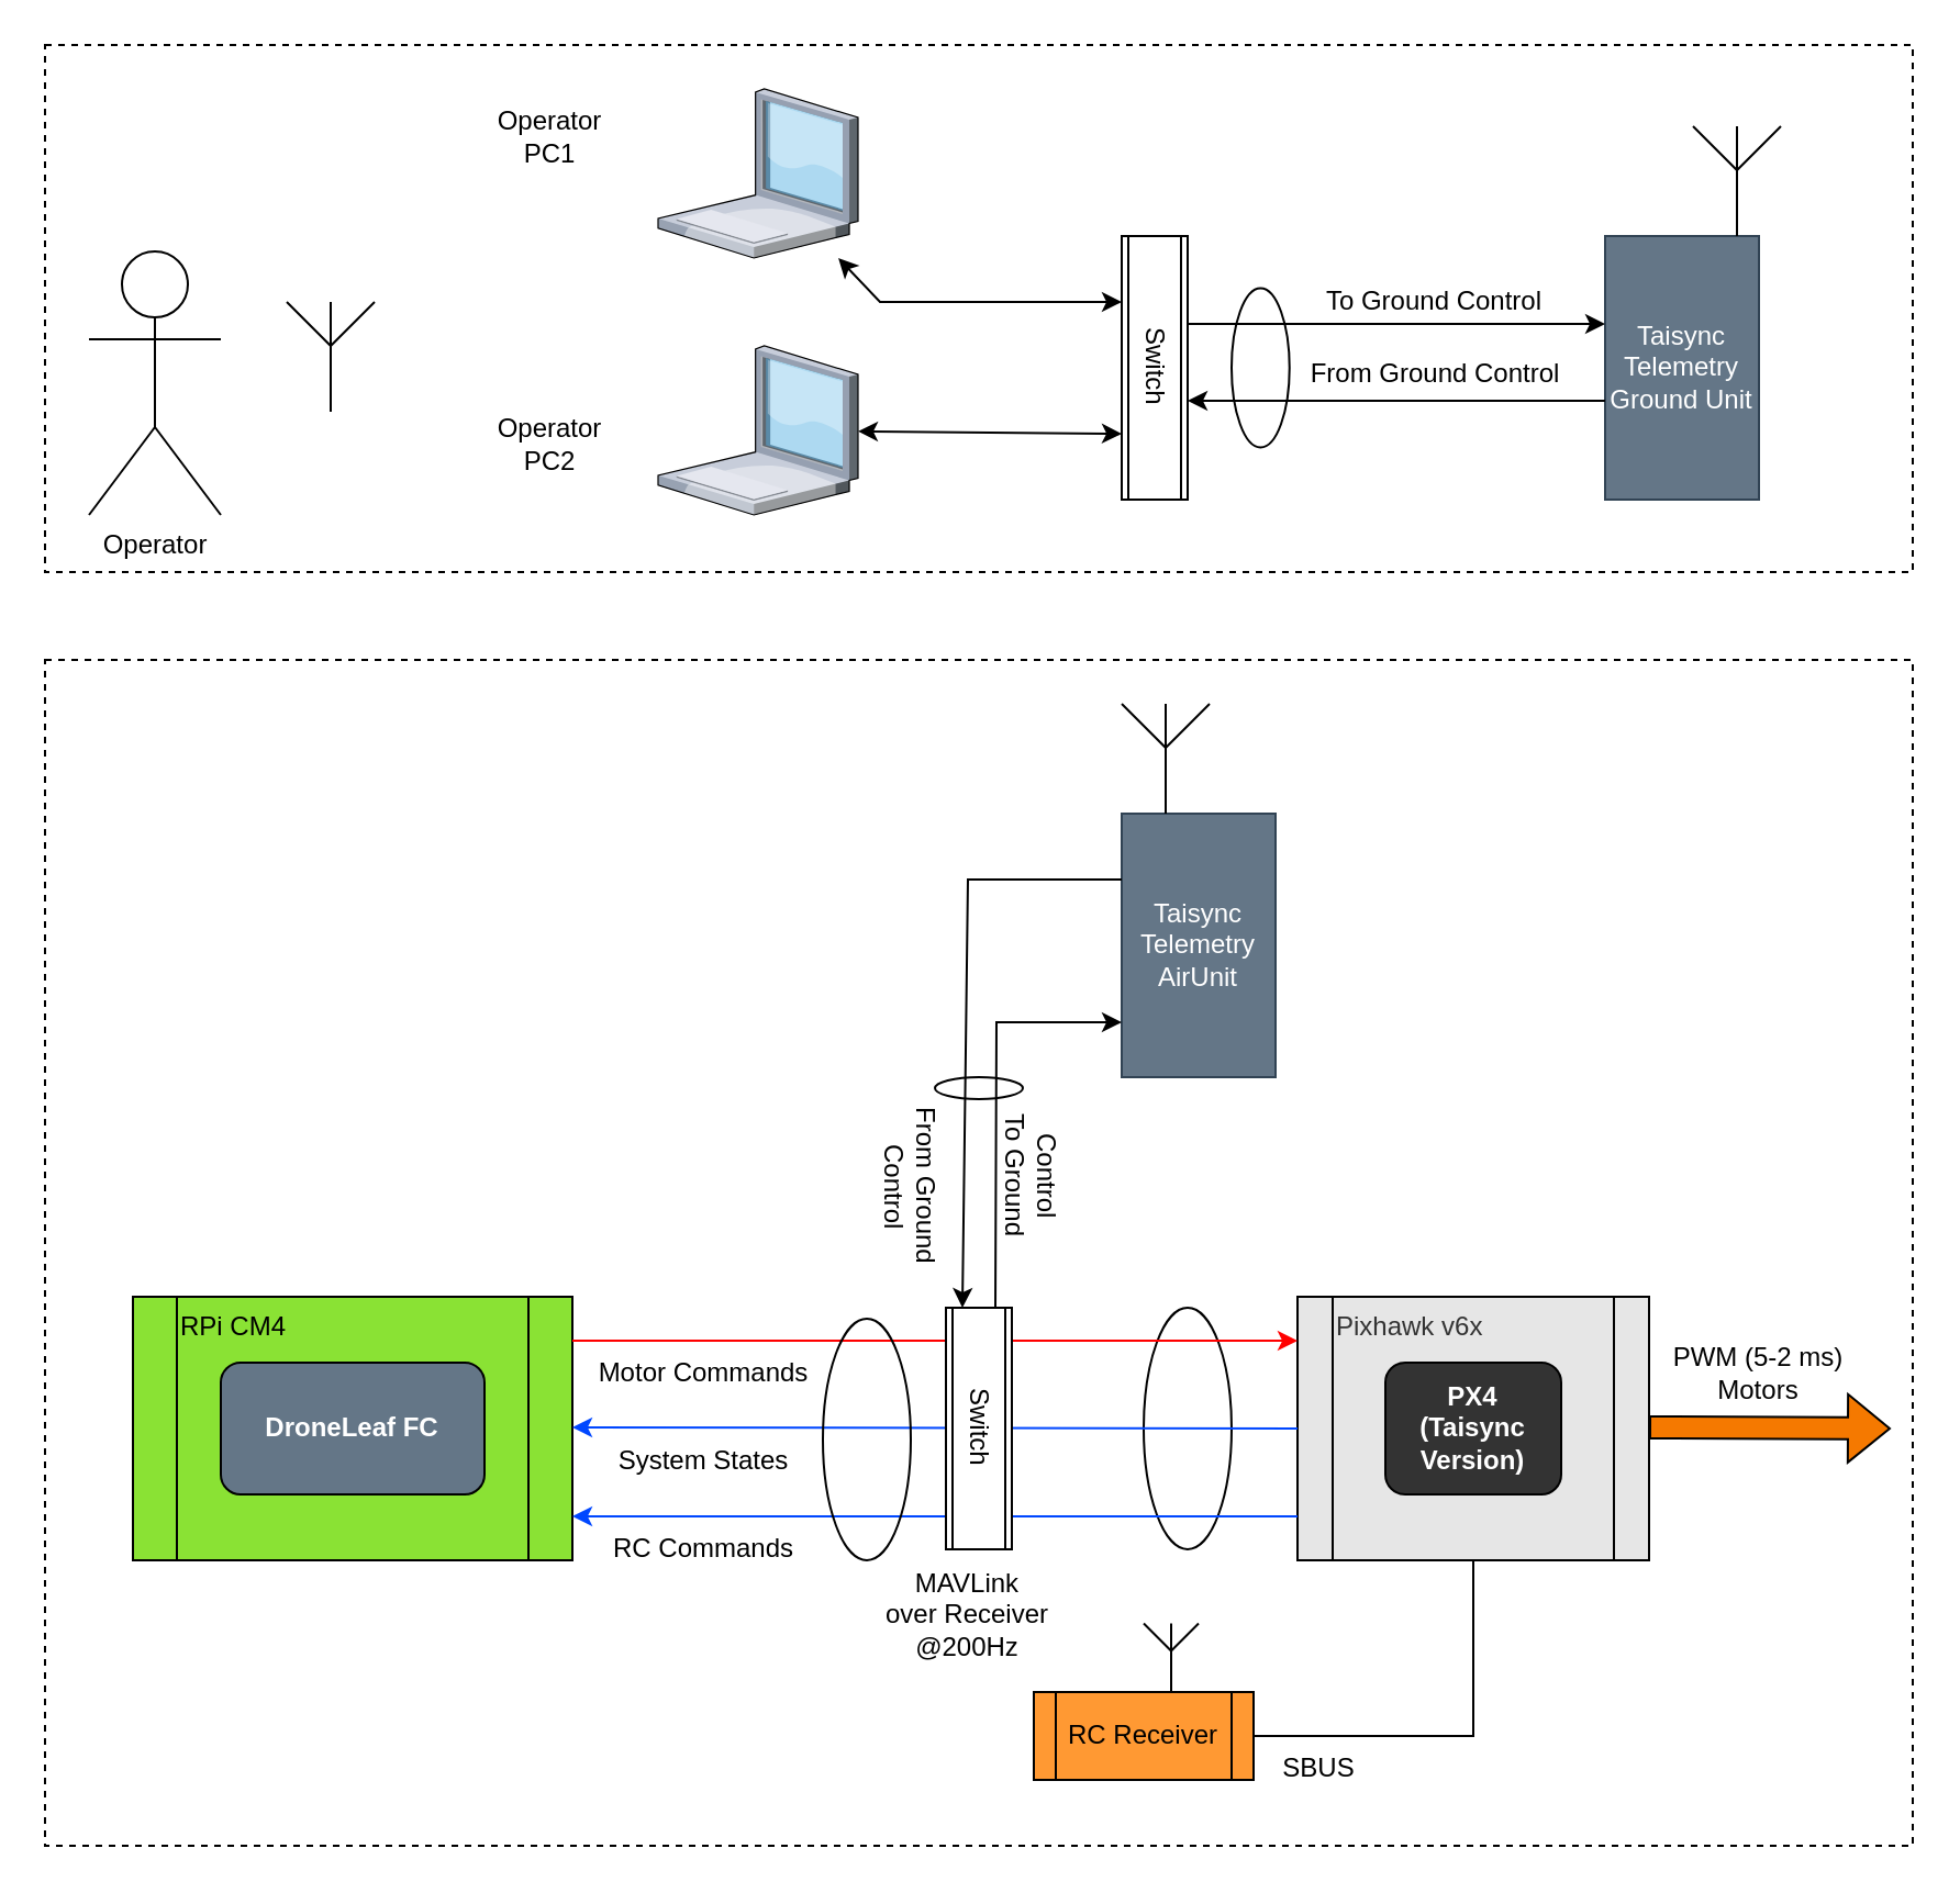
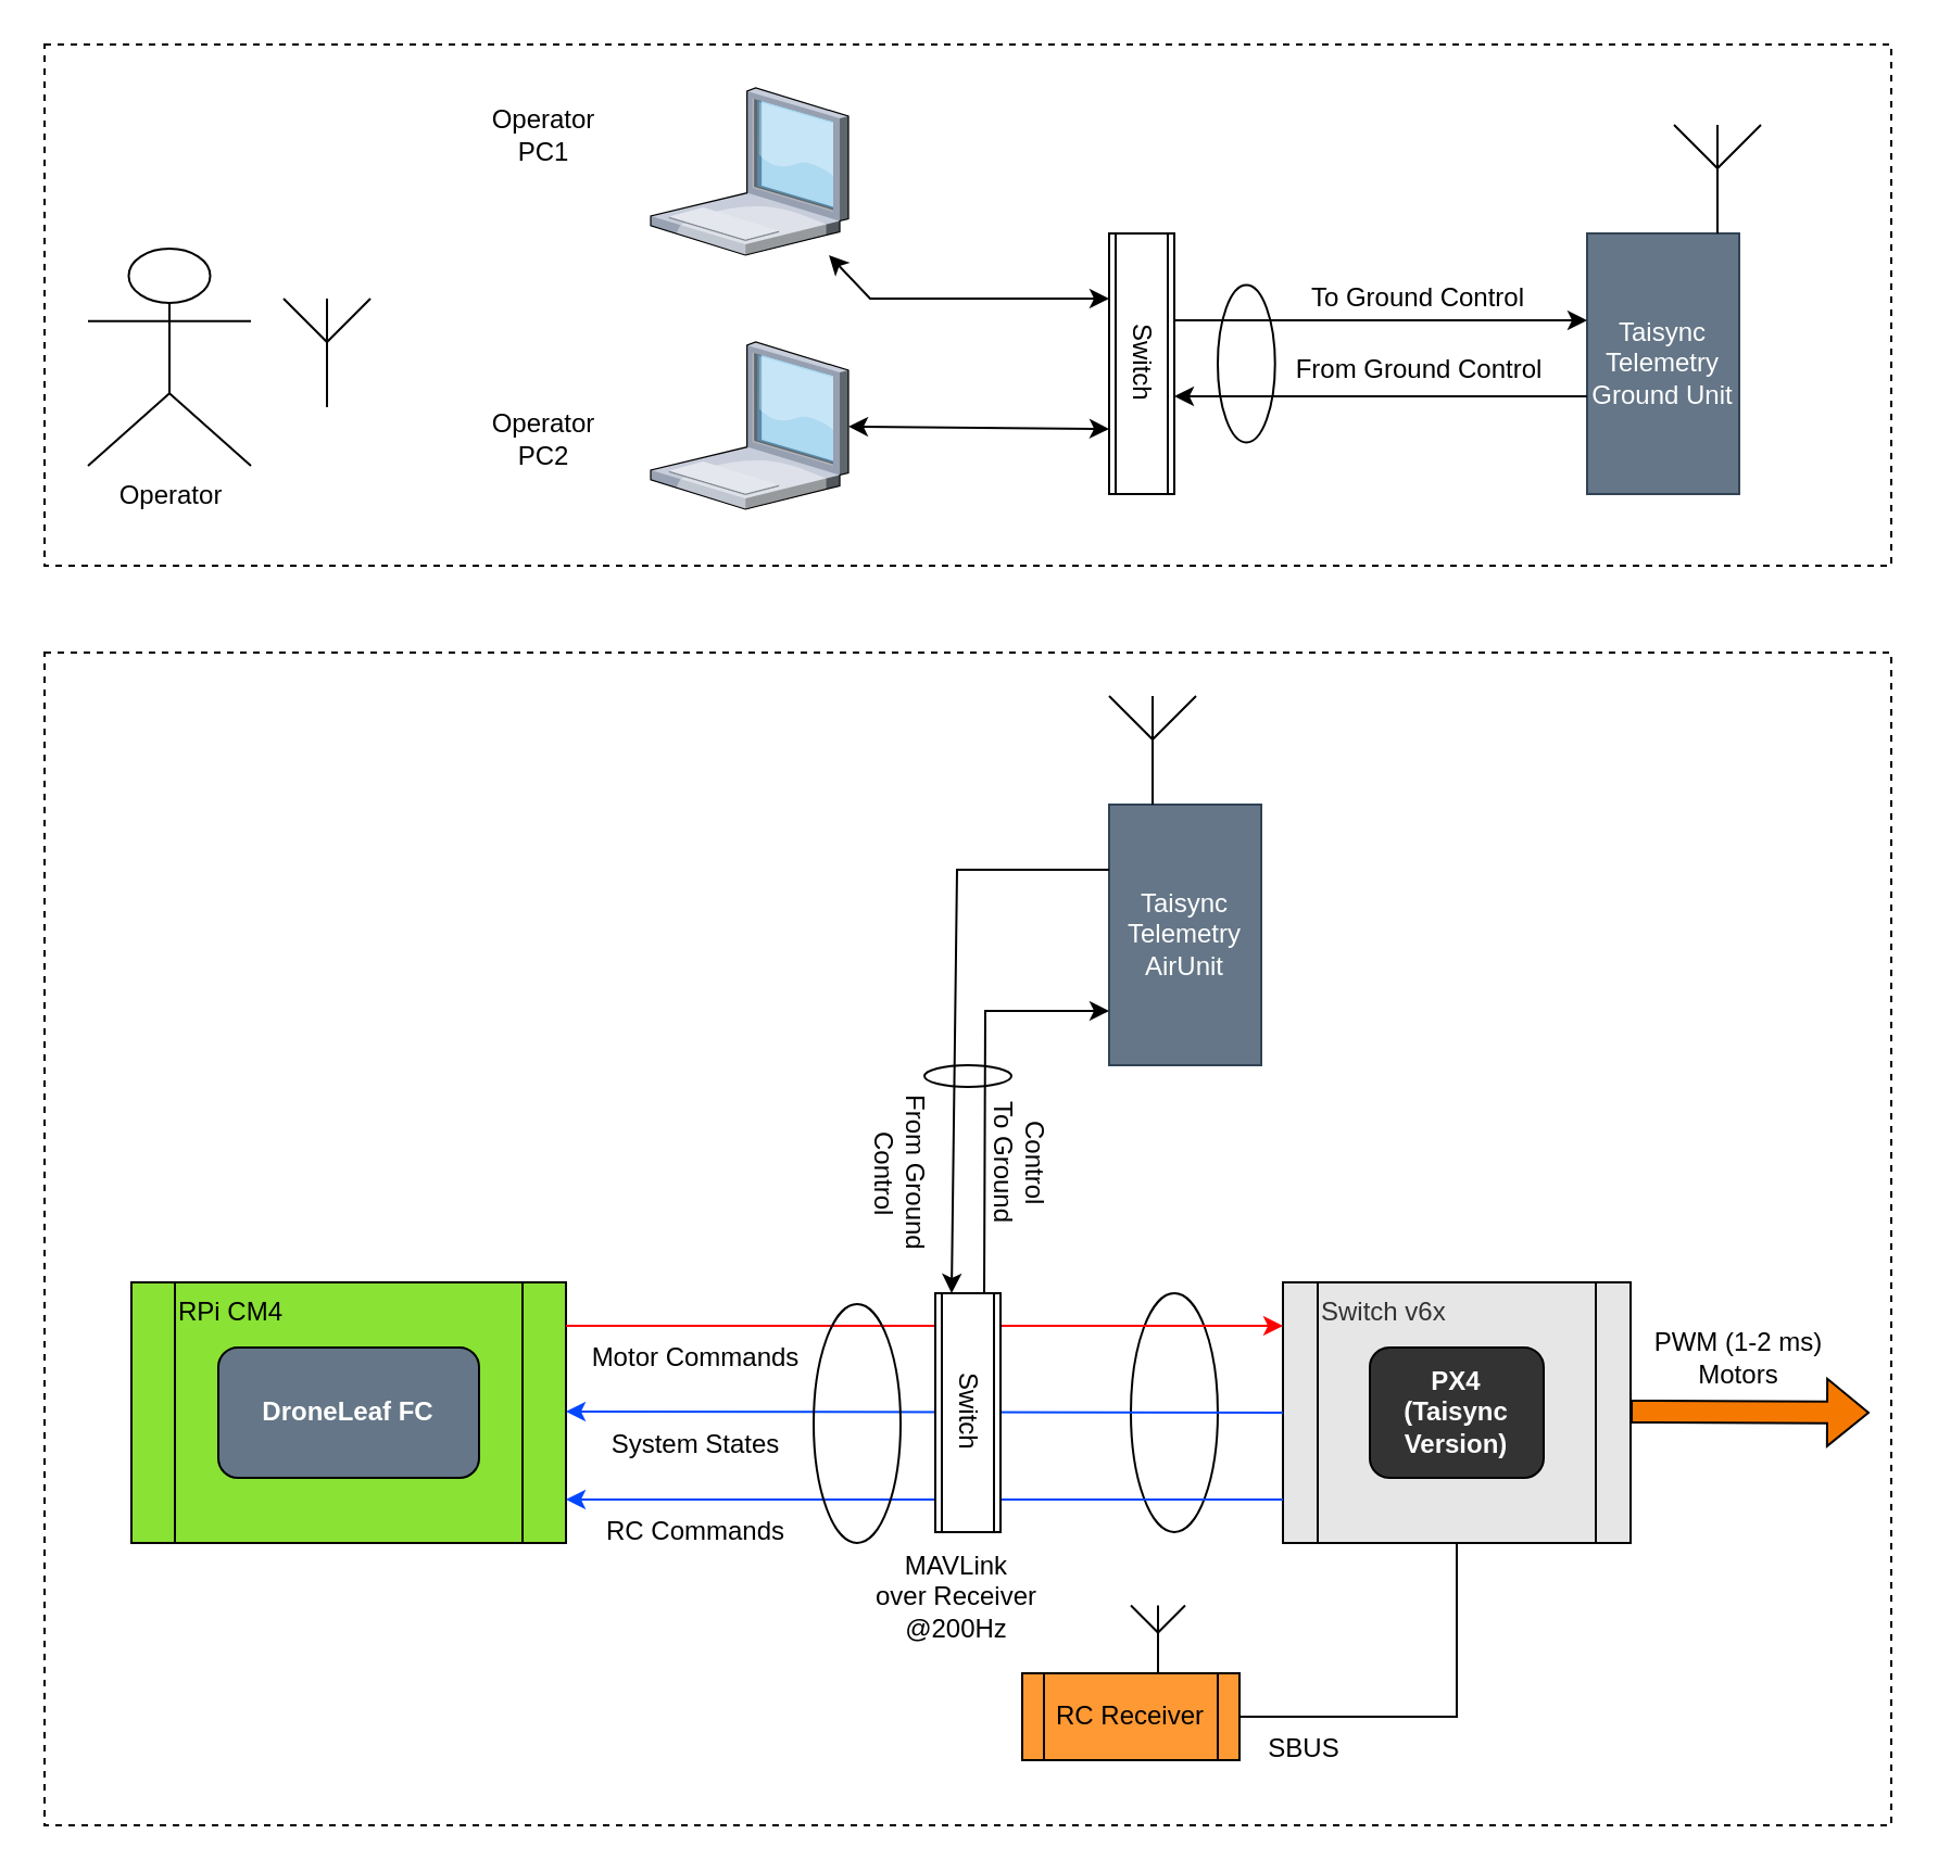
  <mxCell id="0" />
  <mxCell id="1" parent="0" />
  <mxCell id="2" value="" style="rounded=0;whiteSpace=wrap;html=1;dashed=1;fillColor=none;movable=0;resizable=0;rotatable=0;deletable=0;editable=0;locked=1;connectable=0;" parent="1" vertex="1"><mxGeometry y="300" width="850" height="540" as="geometry" x="20" /></mxCell>
  <mxCell id="3" value="Taisync&lt;br&gt;Telemetry&lt;br&gt;AirUnit" style="rounded=0;whiteSpace=wrap;html=1;fillColor=#647687;fontColor=#ffffff;strokeColor=#314354;" parent="1" vertex="1"><mxGeometry x="510" y="370" width="70" height="120" as="geometry" /></mxCell>
  <mxCell id="4" value="" style="ellipse;whiteSpace=wrap;html=1;labelBackgroundColor=default;labelBorderColor=none;fillColor=none;" parent="1" vertex="1"><mxGeometry x="520" y="595" width="40" height="110" as="geometry" /></mxCell>
  <mxCell id="5" value="RC Receiver" style="shape=process;whiteSpace=wrap;html=1;backgroundOutline=1;fillColor=#FF9933;" parent="1" vertex="1"><mxGeometry x="470" y="770" width="100" height="40" as="geometry" /></mxCell>
- <mxCell id="6" value="&lt;font color=&quot;#333333&quot;&gt;Pixhawk v6x&lt;/font&gt;" style="shape=process;whiteSpace=wrap;html=1;backgroundOutline=1;align=left;verticalAlign=top;fillColor=#E6E6E6;" parent="1" vertex="1"><mxGeometry x="590" y="590" width="160" height="120" as="geometry" /></mxCell>
+ <mxCell id="6" value="&lt;font color=&quot;#333333&quot;&gt;Switch v6x&lt;/font&gt;" style="shape=process;whiteSpace=wrap;html=1;backgroundOutline=1;align=left;verticalAlign=top;fillColor=#E6E6E6;" parent="1" vertex="1"><mxGeometry x="590" y="590" width="160" height="120" as="geometry" /></mxCell>
  <mxCell id="7" value="" style="endArrow=none;html=1;rounded=0;exitX=1;exitY=0.5;exitDx=0;exitDy=0;entryX=0.5;entryY=1;entryDx=0;entryDy=0;" parent="1" source="5" target="6" edge="1"><mxGeometry width="50" height="50" relative="1" as="geometry"><mxPoint x="570" y="790" as="sourcePoint" /><mxPoint x="620" y="740" as="targetPoint" /><Array as="points"><mxPoint x="670" y="790" /></Array></mxGeometry></mxCell>
  <mxCell id="8" value="PX4&lt;br&gt;(Taisync Version)" style="rounded=1;whiteSpace=wrap;html=1;fontStyle=1;fontColor=#FFFFFF;fillColor=#333333;" parent="1" vertex="1"><mxGeometry x="630" y="620" width="80" height="60" as="geometry" /></mxCell>
  <mxCell id="9" value="SBUS" style="text;html=1;align=center;verticalAlign=middle;whiteSpace=wrap;rounded=0;" parent="1" vertex="1"><mxGeometry x="570" y="790" width="60" height="30" as="geometry" /></mxCell>
  <mxCell id="10" value="" style="shape=flexArrow;endArrow=classic;html=1;rounded=0;fillColor=#f57900;" parent="1" edge="1"><mxGeometry width="50" height="50" relative="1" as="geometry"><mxPoint x="750" y="649.5" as="sourcePoint" /><mxPoint x="860" y="650" as="targetPoint" /></mxGeometry></mxCell>
- <mxCell id="11" value="PWM (5-2 ms)&lt;br&gt;Motors" style="text;html=1;align=center;verticalAlign=middle;whiteSpace=wrap;rounded=0;" parent="1" vertex="1"><mxGeometry x="760" y="610" width="80" height="30" as="geometry" /></mxCell>
+ <mxCell id="11" value="PWM (1-2 ms)&lt;br&gt;Motors" style="text;html=1;align=center;verticalAlign=middle;whiteSpace=wrap;rounded=0;" parent="1" vertex="1"><mxGeometry x="760" y="610" width="80" height="30" as="geometry" /></mxCell>
  <mxCell id="12" value="RPi CM4" style="shape=process;whiteSpace=wrap;html=1;backgroundOutline=1;align=left;verticalAlign=top;fillColor=#8AE234;" parent="1" vertex="1"><mxGeometry x="60" y="590" width="200" height="120" as="geometry" /></mxCell>
  <mxCell id="13" value="DroneLeaf FC" style="rounded=1;whiteSpace=wrap;html=1;labelBackgroundColor=none;fillColor=#647687;fontStyle=1;fontColor=#ffffff;" parent="1" vertex="1"><mxGeometry x="100" y="620" width="120" height="60" as="geometry" /></mxCell>
  <mxCell id="14" value="" style="endArrow=classic;html=1;rounded=0;entryX=1;entryY=0.75;entryDx=0;entryDy=0;strokeColor=#0047ff;exitX=0;exitY=0.833;exitDx=0;exitDy=0;exitPerimeter=0;" parent="1" source="6" edge="1"><mxGeometry width="50" height="50" relative="1" as="geometry"><mxPoint x="510" y="690" as="sourcePoint" /><mxPoint x="260" y="690" as="targetPoint" /></mxGeometry></mxCell>
  <mxCell id="15" value="RC Commands" style="text;html=1;align=center;verticalAlign=middle;whiteSpace=wrap;rounded=0;" parent="1" vertex="1"><mxGeometry x="260" y="690" width="120" height="30" as="geometry" /></mxCell>
  <mxCell id="16" value="" style="endArrow=classic;html=1;rounded=0;entryX=1;entryY=0.75;entryDx=0;entryDy=0;exitX=0;exitY=0.5;exitDx=0;exitDy=0;strokeColor=#0047ff;" parent="1" source="6" edge="1"><mxGeometry width="50" height="50" relative="1" as="geometry"><mxPoint x="550" y="649.5" as="sourcePoint" /><mxPoint x="260" y="649.5" as="targetPoint" /></mxGeometry></mxCell>
  <mxCell id="17" value="System States" style="text;html=1;align=center;verticalAlign=middle;whiteSpace=wrap;rounded=0;" parent="1" vertex="1"><mxGeometry x="260" y="650" width="120" height="30" as="geometry" /></mxCell>
  <mxCell id="18" value="" style="endArrow=classic;html=1;rounded=0;exitX=1;exitY=0.25;exitDx=0;exitDy=0;strokeColor=#FF0000;entryX=0;entryY=0.167;entryDx=0;entryDy=0;entryPerimeter=0;" parent="1" target="6" edge="1"><mxGeometry width="50" height="50" relative="1" as="geometry"><mxPoint x="260" y="610" as="sourcePoint" /><mxPoint x="510" y="610" as="targetPoint" /></mxGeometry></mxCell>
  <mxCell id="19" value="Motor Commands" style="text;html=1;align=center;verticalAlign=middle;whiteSpace=wrap;rounded=0;" parent="1" vertex="1"><mxGeometry x="260" y="610" width="120" height="30" as="geometry" /></mxCell>
  <mxCell id="20" value="MAVLink over&amp;nbsp;&lt;span style=&quot;background-color: initial;&quot;&gt;Receiver @200Hz&lt;/span&gt;" style="text;html=1;align=center;verticalAlign=middle;whiteSpace=wrap;rounded=0;fontStyle=0" parent="1" vertex="1"><mxGeometry x="410" y="720" width="60" height="30" as="geometry" /></mxCell>
  <mxCell id="21" value="Switch" style="shape=process;whiteSpace=wrap;html=1;backgroundOutline=1;textDirection=vertical-lr;" parent="1" vertex="1"><mxGeometry x="430" y="595" width="30" height="110" as="geometry" /></mxCell>
  <mxCell id="22" value="" style="verticalLabelPosition=bottom;shadow=0;dashed=0;align=center;html=1;verticalAlign=top;shape=mxgraph.electrical.radio.aerial_-_antenna_1;" parent="1" vertex="1"><mxGeometry x="510" y="320" width="40" height="50" as="geometry" /></mxCell>
  <mxCell id="23" value="" style="endArrow=classic;html=1;rounded=0;exitX=0.75;exitY=0;exitDx=0;exitDy=0;" parent="1" source="21" edge="1"><mxGeometry width="50" height="50" relative="1" as="geometry"><mxPoint x="460" y="590" as="sourcePoint" /><mxPoint x="510" y="465" as="targetPoint" /><Array as="points"><mxPoint x="453" y="465" /></Array></mxGeometry></mxCell>
  <mxCell id="24" value="" style="endArrow=classic;html=1;rounded=0;exitX=0;exitY=0.25;exitDx=0;exitDy=0;entryX=0.25;entryY=0;entryDx=0;entryDy=0;" parent="1" source="3" target="21" edge="1"><mxGeometry width="50" height="50" relative="1" as="geometry"><mxPoint x="423" y="605" as="sourcePoint" /><mxPoint x="482" y="475" as="targetPoint" /><Array as="points"><mxPoint x="440" y="400" /></Array></mxGeometry></mxCell>
  <mxCell id="25" value="&lt;div&gt;To Ground&lt;/div&gt;&lt;div&gt;Control&lt;br&gt;&lt;/div&gt;" style="text;html=1;align=center;verticalAlign=middle;whiteSpace=wrap;rounded=0;textDirection=vertical-lr;" parent="1" vertex="1"><mxGeometry x="450" y="500" width="35" height="70" as="geometry" /></mxCell>
  <mxCell id="26" value="From Ground Control" style="text;html=1;align=center;verticalAlign=middle;whiteSpace=wrap;rounded=0;textDirection=vertical-rl;" parent="1" vertex="1"><mxGeometry x="395" y="500" width="35" height="80" as="geometry" /></mxCell>
  <mxCell id="27" value="" style="rounded=0;whiteSpace=wrap;html=1;dashed=1;fillColor=none;movable=0;resizable=0;rotatable=0;deletable=0;editable=0;locked=1;connectable=0;" parent="1" vertex="1"><mxGeometry y="20" width="850" height="240" as="geometry" x="20" /></mxCell>
  <mxCell id="28" value="Taisync&lt;br&gt;Telemetry&lt;br&gt;Ground Unit" style="rounded=0;whiteSpace=wrap;html=1;fillColor=#647687;fontColor=#ffffff;strokeColor=#314354;" parent="1" vertex="1"><mxGeometry x="730" y="107" width="70" height="120" as="geometry" /></mxCell>
  <mxCell id="29" value="" style="verticalLabelPosition=bottom;shadow=0;dashed=0;align=center;html=1;verticalAlign=top;shape=mxgraph.electrical.radio.aerial_-_antenna_1;" parent="1" vertex="1"><mxGeometry x="770" y="57" width="40" height="50" as="geometry" /></mxCell>
  <mxCell id="30" value="Switch" style="shape=process;whiteSpace=wrap;html=1;backgroundOutline=1;textDirection=vertical-lr;" parent="1" vertex="1"><mxGeometry x="510" y="107" width="30" height="120" as="geometry" /></mxCell>
  <mxCell id="31" value="&lt;div&gt;To Ground Control&lt;br&gt;&lt;/div&gt;" style="text;html=1;align=center;verticalAlign=middle;whiteSpace=wrap;rounded=0;" parent="1" vertex="1"><mxGeometry x="600" y="127" width="105" height="20" as="geometry" /></mxCell>
  <mxCell id="32" value="From Ground Control" style="text;html=1;align=center;verticalAlign=middle;whiteSpace=wrap;rounded=0;" parent="1" vertex="1"><mxGeometry x="590.75" y="157" width="123.5" height="25" as="geometry" /></mxCell>
  <mxCell id="33" value="" style="endArrow=classic;html=1;rounded=0;entryX=1;entryY=0.75;entryDx=0;entryDy=0;exitX=0;exitY=0.75;exitDx=0;exitDy=0;" parent="1" edge="1"><mxGeometry width="50" height="50" relative="1" as="geometry"><mxPoint x="730" y="182" as="sourcePoint" /><mxPoint x="540" y="182" as="targetPoint" /></mxGeometry></mxCell>
  <mxCell id="34" value="" style="endArrow=classic;html=1;rounded=0;entryX=0;entryY=0.25;entryDx=0;entryDy=0;exitX=1;exitY=0.25;exitDx=0;exitDy=0;" parent="1" edge="1"><mxGeometry width="50" height="50" relative="1" as="geometry"><mxPoint x="540" y="147" as="sourcePoint" /><mxPoint x="730" y="147" as="targetPoint" /></mxGeometry></mxCell>
  <mxCell id="35" value="" style="verticalLabelPosition=bottom;sketch=0;aspect=fixed;html=1;verticalAlign=top;strokeColor=none;align=center;outlineConnect=0;shape=mxgraph.citrix.laptop_1;" parent="1" vertex="1"><mxGeometry x="299" y="157" width="91" height="77" as="geometry" /></mxCell>
  <mxCell id="36" value="" style="endArrow=classic;startArrow=classic;html=1;rounded=0;entryX=0;entryY=0.75;entryDx=0;entryDy=0;" parent="1" source="35" target="30" edge="1"><mxGeometry width="50" height="50" relative="1" as="geometry"><mxPoint x="310" y="157" as="sourcePoint" /><mxPoint x="360" y="107" as="targetPoint" /></mxGeometry></mxCell>
  <mxCell id="37" value="" style="verticalLabelPosition=bottom;sketch=0;aspect=fixed;html=1;verticalAlign=top;strokeColor=none;align=center;outlineConnect=0;shape=mxgraph.citrix.laptop_1;" parent="1" vertex="1"><mxGeometry x="299" y="40" width="91" height="77" as="geometry" /></mxCell>
  <mxCell id="38" value="" style="endArrow=classic;startArrow=classic;html=1;rounded=0;entryX=0;entryY=0.25;entryDx=0;entryDy=0;" parent="1" source="37" target="30" edge="1"><mxGeometry width="50" height="50" relative="1" as="geometry"><mxPoint x="400" y="206" as="sourcePoint" /><mxPoint x="560" y="207" as="targetPoint" /><Array as="points"><mxPoint x="400" y="137" /></Array></mxGeometry></mxCell>
  <mxCell id="39" value="Operator PC1" style="text;html=1;align=center;verticalAlign=middle;whiteSpace=wrap;rounded=0;" parent="1" vertex="1"><mxGeometry x="220" y="47" width="60" height="30" as="geometry" /></mxCell>
  <mxCell id="40" value="Operator PC2" style="text;html=1;align=center;verticalAlign=middle;whiteSpace=wrap;rounded=0;" parent="1" vertex="1"><mxGeometry x="220" y="187" width="60" height="30" as="geometry" /></mxCell>
  <mxCell id="41" value="" style="ellipse;whiteSpace=wrap;html=1;labelBackgroundColor=default;labelBorderColor=none;fillColor=none;" parent="1" vertex="1"><mxGeometry x="374" y="600" width="40" height="110" as="geometry" /></mxCell>
  <mxCell id="42" value="" style="ellipse;whiteSpace=wrap;html=1;labelBackgroundColor=default;labelBorderColor=none;fillColor=none;" parent="1" vertex="1"><mxGeometry x="425" y="490" width="40" height="10" as="geometry" /></mxCell>
  <mxCell id="43" value="" style="ellipse;whiteSpace=wrap;html=1;labelBackgroundColor=default;labelBorderColor=none;fillColor=none;" parent="1" vertex="1"><mxGeometry x="560" y="130.75" width="26.36" height="72.5" as="geometry" /></mxCell>
- <mxCell id="44" value="Operator" style="shape=umlActor;verticalLabelPosition=bottom;verticalAlign=top;html=1;outlineConnect=0;" vertex="1" parent="1"><mxGeometry x="40" y="114" width="60" height="120" as="geometry" /></mxCell>
+ <mxCell id="44" value="Operator" style="shape=umlActor;verticalLabelPosition=bottom;verticalAlign=top;html=1;outlineConnect=0;" vertex="1" parent="1"><mxGeometry x="40" y="114" width="75" height="100" as="geometry" /></mxCell>
  <mxCell id="45" value="" style="verticalLabelPosition=bottom;shadow=0;dashed=0;align=center;html=1;verticalAlign=top;shape=mxgraph.electrical.radio.aerial_-_antenna_1;" vertex="1" parent="1"><mxGeometry x="520" y="738.75" width="25" height="31.25" as="geometry" /></mxCell>
  <mxCell id="46" value="" style="verticalLabelPosition=bottom;shadow=0;dashed=0;align=center;html=1;verticalAlign=top;shape=mxgraph.electrical.radio.aerial_-_antenna_1;" vertex="1" parent="1"><mxGeometry x="130" y="137" width="40" height="50" as="geometry" /></mxCell>
